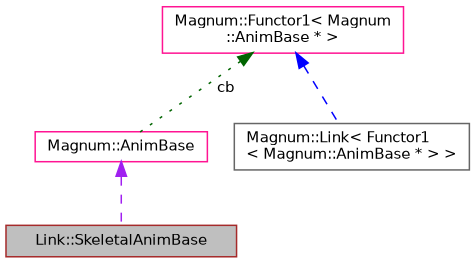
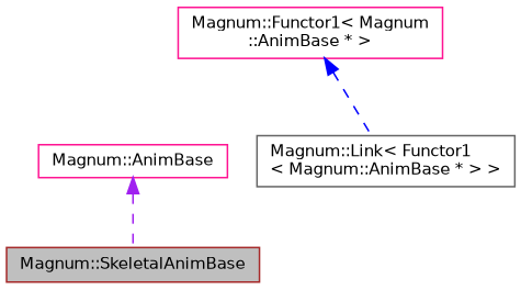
  digraph {
    node [color=deeppink fillcolor=white fontname=Helvetica fontsize=10 shape=record style=filled]
    edge [dir=back fontname=Helvetica fontsize=10 labelfontname=Helvetica labelfontsize=10 style=dashed]
-   n1 [color=brown fillcolor=grey75 fontcolor=black height=0.2 label="Link::SkeletalAnimBase" width=0.4]
+   n1 [color=brown fillcolor=grey75 fontcolor=black height=0.2 label="Magnum::SkeletalAnimBase" width=0.4]
    n2 [height=0.2 label="Magnum::AnimBase" width=0.4]
    n3 [height=0.2 label="Magnum::Functor1\< Magnum\l::AnimBase * \>" width=0.4]
    n4 [color=gray40 height=0.2 label="Magnum::Link\< Functor1\l\< Magnum::AnimBase * \> \>" width=0.4]
    n2 -> n1 [color=purple]
-   n3 -> n2 [color=darkgreen label=" cb" style=dotted]
    n3 -> n4 [color=blue]
  }
